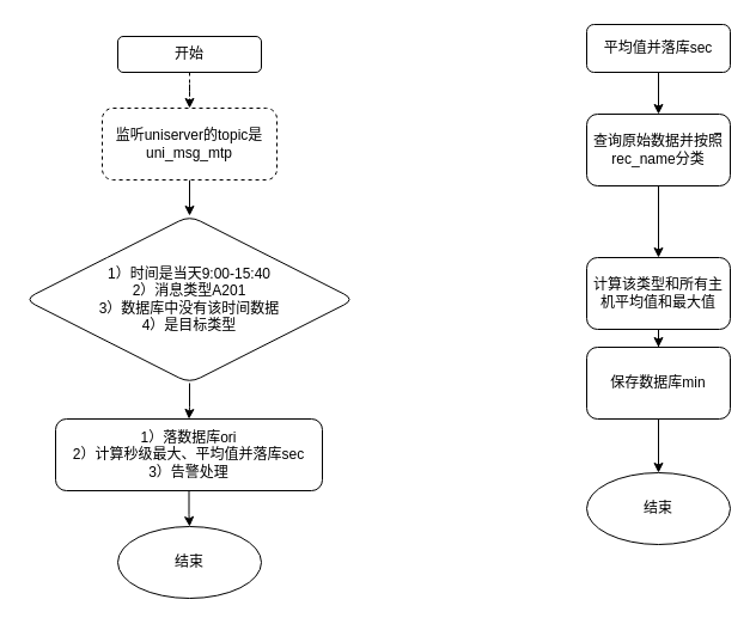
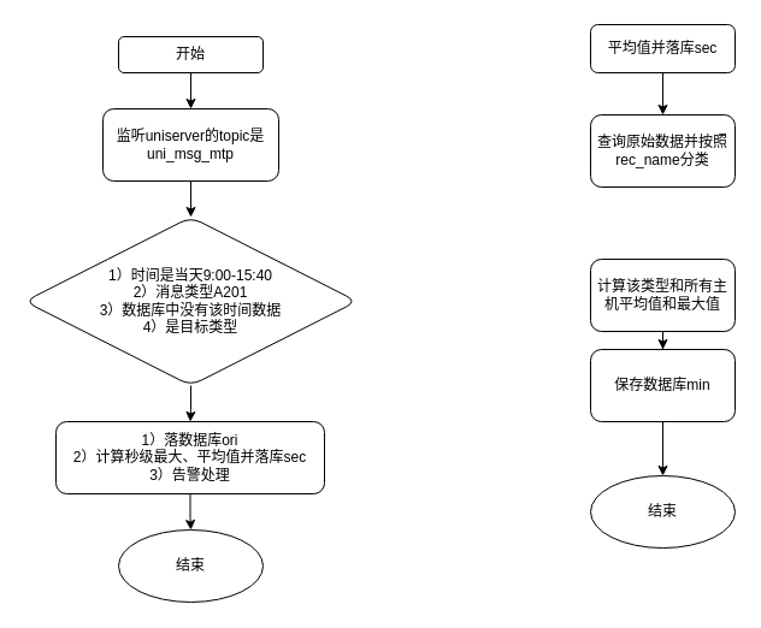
  <mxCell id="0" />
  <mxCell id="1" parent="0" />
- <mxCell id="2" value="" style="edgeStyle=orthogonalEdgeStyle;rounded=0;orthogonalLoop=1;jettySize=auto;html=1;dashed=1;" edge="1" parent="1" source="3" target="5"><mxGeometry relative="1" as="geometry" /></mxCell>
+ <mxCell id="2" value="" style="edgeStyle=orthogonalEdgeStyle;rounded=0;orthogonalLoop=1;jettySize=auto;html=1;" edge="1" parent="1" source="3" target="5"><mxGeometry relative="1" as="geometry" /></mxCell>
  <mxCell id="3" value="开始" style="rounded=1;whiteSpace=wrap;html=1;" vertex="1" parent="1"><mxGeometry x="98" y="30" width="120" height="30" as="geometry" /></mxCell>
  <mxCell id="4" value="" style="edgeStyle=orthogonalEdgeStyle;rounded=0;orthogonalLoop=1;jettySize=auto;html=1;" edge="1" parent="1" source="5" target="7"><mxGeometry relative="1" as="geometry" /></mxCell>
- <mxCell id="5" value="&lt;div&gt;监听uniserver的topic是&lt;/div&gt;&lt;div&gt;uni_msg_mtp&lt;br&gt;&lt;/div&gt;" style="rounded=1;whiteSpace=wrap;html=1;dashed=1;" vertex="1" parent="1"><mxGeometry x="85" y="90" width="146" height="60" as="geometry" /></mxCell>
+ <mxCell id="5" value="&lt;div&gt;监听uniserver的topic是&lt;/div&gt;&lt;div&gt;uni_msg_mtp&lt;br&gt;&lt;/div&gt;" style="rounded=1;whiteSpace=wrap;html=1;" vertex="1" parent="1"><mxGeometry x="85" y="90" width="146" height="60" as="geometry" /></mxCell>
  <mxCell id="6" value="" style="edgeStyle=orthogonalEdgeStyle;rounded=0;orthogonalLoop=1;jettySize=auto;html=1;" edge="1" parent="1" source="7" target="9"><mxGeometry relative="1" as="geometry" /></mxCell>
  <mxCell id="7" value="&lt;div&gt;1）时间是当天9:00-15:40&lt;/div&gt;&lt;div&gt;2）消息类型A201&lt;/div&gt;&lt;div&gt;3）数据库中没有该时间数据&lt;/div&gt;&lt;div&gt;4）是目标类型&lt;br&gt;&lt;/div&gt;" style="rhombus;whiteSpace=wrap;html=1;rounded=1;" vertex="1" parent="1"><mxGeometry x="20" y="180" width="276" height="140" as="geometry" /></mxCell>
  <mxCell id="8" value="" style="edgeStyle=orthogonalEdgeStyle;rounded=0;orthogonalLoop=1;jettySize=auto;html=1;" edge="1" parent="1" source="9" target="10"><mxGeometry relative="1" as="geometry" /></mxCell>
  <mxCell id="9" value="&lt;div&gt;1）落数据库ori&lt;/div&gt;&lt;div&gt;2）计算秒级最大、平均值并落库sec&lt;/div&gt;&lt;div&gt;3）告警处理&lt;br&gt;&lt;/div&gt;" style="rounded=1;whiteSpace=wrap;html=1;" vertex="1" parent="1"><mxGeometry x="46" y="350" width="223" height="60" as="geometry" /></mxCell>
  <mxCell id="10" value="结束" style="ellipse;whiteSpace=wrap;html=1;rounded=1;" vertex="1" parent="1"><mxGeometry x="98" y="440" width="120" height="60" as="geometry" /></mxCell>
  <mxCell id="11" value="" style="edgeStyle=orthogonalEdgeStyle;rounded=0;orthogonalLoop=1;jettySize=auto;html=1;" edge="1" parent="1" source="12" target="14"><mxGeometry relative="1" as="geometry" /></mxCell>
  <mxCell id="12" value="平均值并落库sec" style="rounded=1;whiteSpace=wrap;html=1;" vertex="1" parent="1"><mxGeometry x="490" y="20" width="120" height="40" as="geometry" /></mxCell>
- <mxCell id="13" value="" style="edgeStyle=orthogonalEdgeStyle;rounded=0;orthogonalLoop=1;jettySize=auto;html=1;" edge="1" parent="1" source="14" target="16"><mxGeometry relative="1" as="geometry" /></mxCell>
  <mxCell id="14" value="查询原始数据并按照rec_name分类" style="rounded=1;whiteSpace=wrap;html=1;" vertex="1" parent="1"><mxGeometry x="490" y="95" width="120" height="60" as="geometry" /></mxCell>
  <mxCell id="15" value="" style="edgeStyle=orthogonalEdgeStyle;rounded=0;orthogonalLoop=1;jettySize=auto;html=1;" edge="1" parent="1" source="16" target="18"><mxGeometry relative="1" as="geometry" /></mxCell>
  <mxCell id="16" value="计算该类型和所有主机平均值和最大值" style="rounded=1;whiteSpace=wrap;html=1;" vertex="1" parent="1"><mxGeometry x="490" y="215" width="120" height="60" as="geometry" /></mxCell>
  <mxCell id="17" value="" style="edgeStyle=orthogonalEdgeStyle;rounded=0;orthogonalLoop=1;jettySize=auto;html=1;" edge="1" parent="1" source="18" target="19"><mxGeometry relative="1" as="geometry" /></mxCell>
  <mxCell id="18" value="保存数据库min" style="rounded=1;whiteSpace=wrap;html=1;" vertex="1" parent="1"><mxGeometry x="490" y="290" width="120" height="60" as="geometry" /></mxCell>
  <mxCell id="19" value="结束" style="ellipse;whiteSpace=wrap;html=1;rounded=1;" vertex="1" parent="1"><mxGeometry x="490" y="395" width="120" height="60" as="geometry" /></mxCell>
